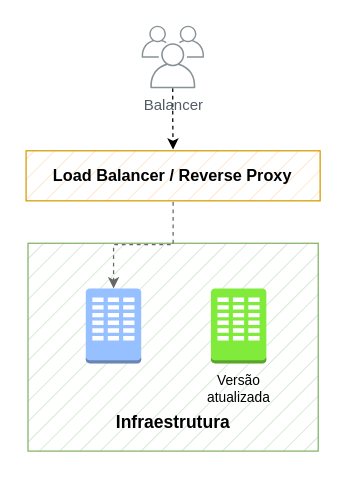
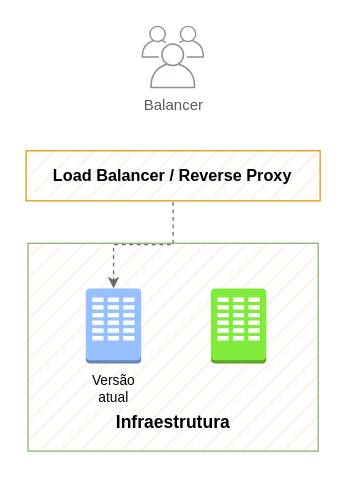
  <mxCell id="0" />
  <mxCell id="1" parent="0" />
- <mxCell id="2" value="&lt;p style=&quot;line-height: 120%; margin-top: 120px; margin-bottom: 0px; padding-bottom: 0px; margin-right: 0px;&quot;&gt;&lt;b&gt;&lt;font style=&quot;font-size: 14px;&quot;&gt;Infraestrutura&lt;/font&gt;&lt;/b&gt;&lt;/p&gt;" style="whiteSpace=wrap;html=1;fillColor=#d5e8d4;strokeColor=#82b366;fillStyle=hatch;" parent="1" vertex="1"><mxGeometry x="21.83" y="193.91" width="231.93" height="166.09" as="geometry" /></mxCell>
- <mxCell id="3" style="edgeStyle=orthogonalEdgeStyle;rounded=0;orthogonalLoop=1;jettySize=auto;html=1;entryX=0.5;entryY=0;entryDx=0;entryDy=0;dashed=1;" parent="1" source="4" target="7" edge="1"><mxGeometry relative="1" as="geometry" /></mxCell>
+ <mxCell id="2" value="&lt;p style=&quot;line-height: 120%; margin-top: 120px; margin-bottom: 0px; padding-bottom: 0px; margin-right: 0px;&quot;&gt;&lt;b&gt;&lt;font style=&quot;font-size: 14px;&quot;&gt;Infraestrutura&lt;/font&gt;&lt;/b&gt;&lt;/p&gt;" style="whiteSpace=wrap;html=1;fillColor=#ffe6cc;strokeColor=#82b366;fillStyle=hatch;" parent="1" vertex="1"><mxGeometry x="21.83" y="193.91" width="231.93" height="166.09" as="geometry" /></mxCell>
  <mxCell id="4" value="Balancer" style="sketch=0;outlineConnect=0;gradientColor=none;fontColor=#545B64;strokeColor=none;fillColor=#879196;dashed=0;verticalLabelPosition=bottom;verticalAlign=top;align=center;html=1;fontSize=12;fontStyle=0;aspect=fixed;shape=mxgraph.aws4.illustration_users;pointerEvents=1" parent="1" vertex="1"><mxGeometry x="112.58" y="20" width="50" height="50" as="geometry" /></mxCell>
  <mxCell id="5" value="" style="outlineConnect=0;dashed=0;verticalLabelPosition=bottom;verticalAlign=top;align=center;html=1;shape=mxgraph.aws3.corporate_data_center;fillColor=#96C0FF;strokeColor=#36393d;" parent="1" vertex="1"><mxGeometry x="68" y="230" width="44.29" height="60" as="geometry" /></mxCell>
  <mxCell id="6" style="edgeStyle=orthogonalEdgeStyle;rounded=0;orthogonalLoop=1;jettySize=auto;html=1;curved=0;dashed=1;fillColor=#f5f5f5;strokeColor=#666666;" parent="1" source="7" target="5" edge="1"><mxGeometry relative="1" as="geometry" /></mxCell>
  <mxCell id="7" value="&lt;b&gt;&lt;font style=&quot;font-size: 13px;&quot;&gt;Load Balancer / Reverse Proxy&lt;/font&gt;&lt;/b&gt;" style="whiteSpace=wrap;html=1;fillColor=#ffe6cc;strokeColor=#d79b00;fillStyle=hatch;strokeWidth=1;perimeterSpacing=1;glass=0;rounded=0;" parent="1" vertex="1"><mxGeometry x="20.29" y="120" width="235" height="40" as="geometry" /></mxCell>
  <mxCell id="8" value="" style="outlineConnect=0;dashed=0;verticalLabelPosition=bottom;verticalAlign=top;align=center;html=1;shape=mxgraph.aws3.corporate_data_center;fillColor=#81EB3B;strokeColor=#36393d;" parent="1" vertex="1"><mxGeometry x="168" y="230" width="44.29" height="60" as="geometry" /></mxCell>
- <mxCell id="10" value="&lt;font style=&quot;font-size: 11px;&quot;&gt;Versão&lt;/font&gt;&lt;div style=&quot;font-size: 11px;&quot;&gt;&lt;span style=&quot;background-color: initial;&quot;&gt;&lt;font style=&quot;font-size: 11px;&quot;&gt;atualizada&lt;/font&gt;&lt;/span&gt;&lt;/div&gt;" style="text;html=1;align=center;verticalAlign=middle;resizable=0;points=[];autosize=1;strokeColor=none;fillColor=none;" parent="1" vertex="1"><mxGeometry x="155.15" y="290" width="70" height="40" as="geometry" /></mxCell>
+ <mxCell id="9" value="&lt;font style=&quot;font-size: 11px;&quot;&gt;Versão&lt;/font&gt;&lt;div style=&quot;font-size: 11px;&quot;&gt;&lt;span style=&quot;background-color: initial;&quot;&gt;&lt;font style=&quot;font-size: 11px;&quot;&gt;atual&lt;/font&gt;&lt;/span&gt;&lt;/div&gt;" style="text;html=1;align=center;verticalAlign=middle;resizable=0;points=[];autosize=1;strokeColor=none;fillColor=none;" parent="1" vertex="1"><mxGeometry x="60.14" y="290" width="60" height="40" as="geometry" /></mxCell>
